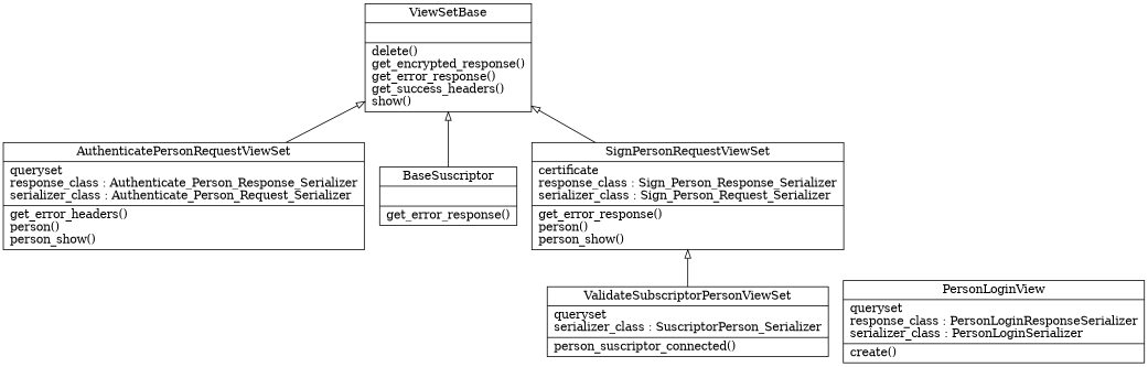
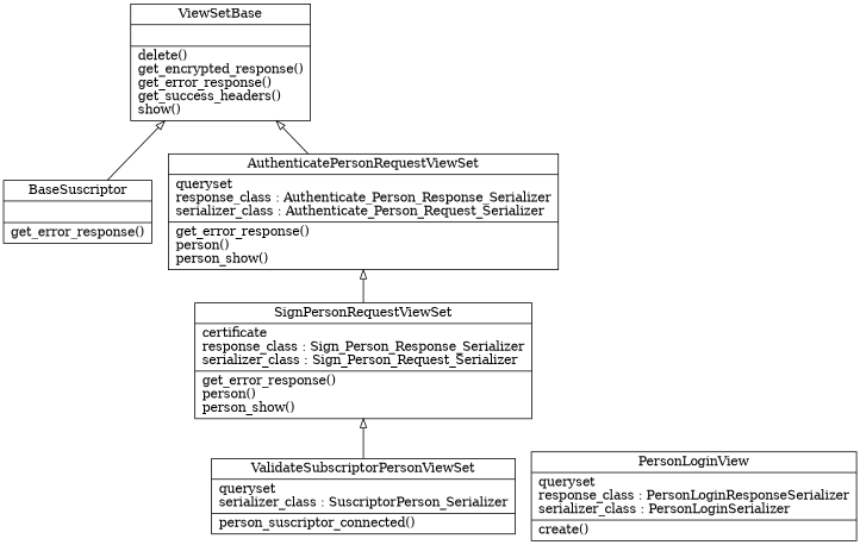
  digraph {
    rankdir=BT
    node [shape=record]
    edge [arrowhead=empty arrowtail=none]
-   n1 [label="{AuthenticatePersonRequestViewSet|queryset\lresponse_class : Authenticate_Person_Response_Serializer\lserializer_class : Authenticate_Person_Request_Serializer\l|get_error_headers()\lperson()\lperson_show()\l}"]
+   n1 [label="{AuthenticatePersonRequestViewSet|queryset\lresponse_class : Authenticate_Person_Response_Serializer\lserializer_class : Authenticate_Person_Request_Serializer\l|get_error_response()\lperson()\lperson_show()\l}"]
    n2 [label="{ViewSetBase|\l|delete()\lget_encrypted_response()\lget_error_response()\lget_success_headers()\lshow()\l}"]
    n3 [label="{BaseSuscriptor|\l|get_error_response()\l}"]
    n4 [label="{PersonLoginView|queryset\lresponse_class : PersonLoginResponseSerializer\lserializer_class : PersonLoginSerializer\l|create()\l}"]
    n5 [label="{SignPersonRequestViewSet|certificate\lresponse_class : Sign_Person_Response_Serializer\lserializer_class : Sign_Person_Request_Serializer\l|get_error_response()\lperson()\lperson_show()\l}"]
    n6 [label="{ValidateSubscriptorPersonViewSet|queryset\lserializer_class : SuscriptorPerson_Serializer\l|person_suscriptor_connected()\l}"]
    n1 -> n2
    n3 -> n2
-   n5 -> n2
+   n5 -> n1
    n6 -> n5
  }
